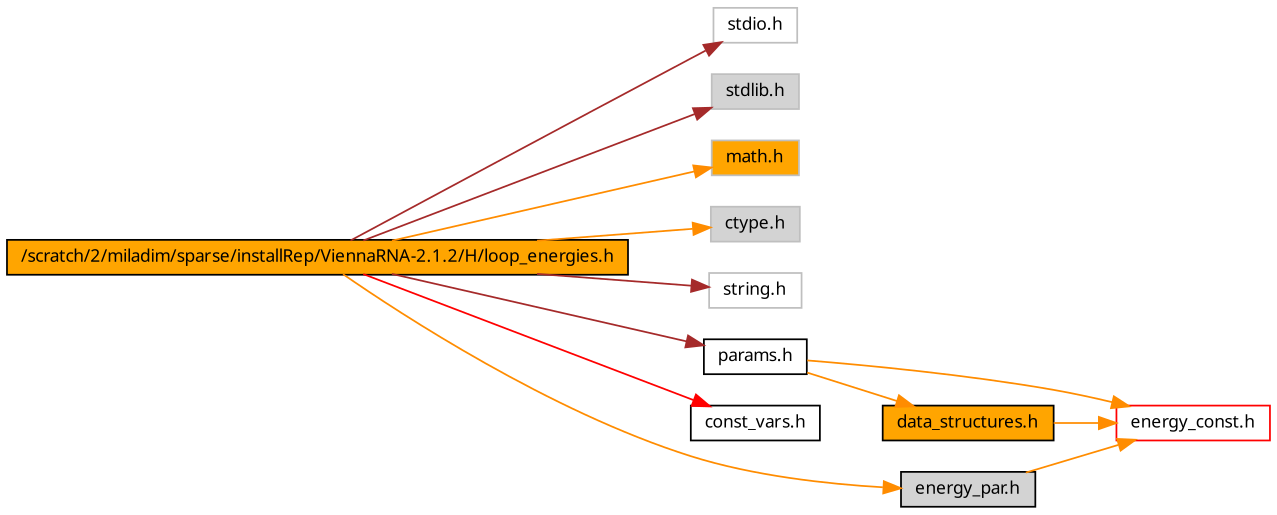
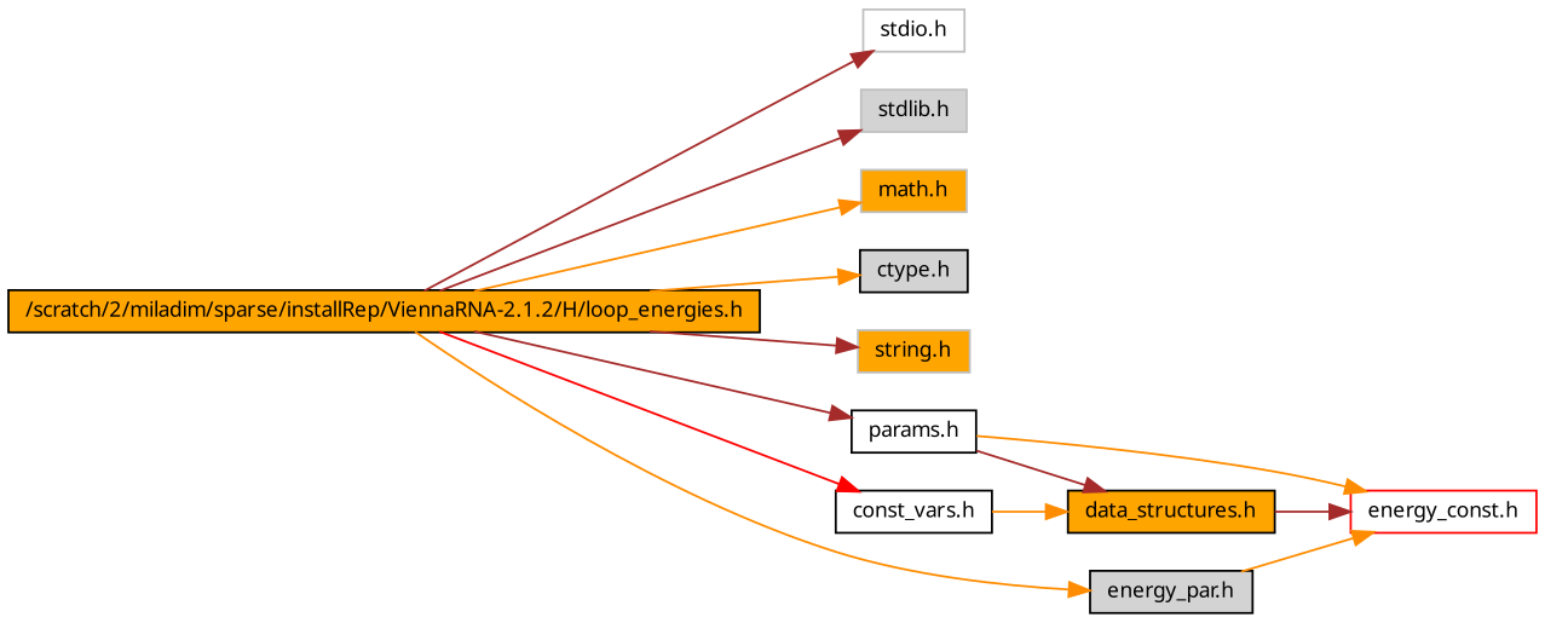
  digraph {
    rankdir=LR
    node [color=black fillcolor=white fontname="FreeSans.ttf" fontsize=10 shape=record style=filled]
    edge [color=darkorange fontname="FreeSans.ttf" fontsize=10 labelfontname="FreeSans.ttf" labelfontsize=10 style=solid]
    n1 [fillcolor=orange fontcolor=black height=0.2 label="/scratch/2/miladim/sparse/installRep/ViennaRNA-2.1.2/H/loop_energies.h" width=0.4]
    n2 [color=grey75 height=0.2 label="stdio.h" width=0.4]
    n3 [color=grey75 fillcolor=lightgrey height=0.2 label="stdlib.h" width=0.4]
    n4 [color=grey75 fillcolor=orange height=0.2 label="math.h" width=0.4]
-   n5 [color=grey75 fillcolor=lightgrey height=0.2 label="ctype.h" width=0.4]
-   n6 [color=grey75 height=0.2 label="string.h" width=0.4]
+   n5 [fillcolor=lightgrey height=0.2 label="ctype.h" width=0.4]
+   n6 [color=grey75 fillcolor=orange height=0.2 label="string.h" width=0.4]
    n7 [height=0.2 label="params.h" width=0.4]
    n8 [height=0.2 label="const_vars.h" width=0.4]
    n9 [fillcolor=lightgrey height=0.2 label="energy_par.h" width=0.4]
    n10 [color=red height=0.2 label="energy_const.h" width=0.4]
    n11 [fillcolor=orange height=0.2 label="data_structures.h" width=0.4]
    n1 -> n2 [color=brown]
    n1 -> n3 [color=brown]
    n1 -> n4
    n1 -> n5
    n1 -> n6 [color=brown]
    n1 -> n7 [color=brown]
    n1 -> n8 [color=red]
    n1 -> n9
    n7 -> n10
-   n7 -> n11
+   n7 -> n11 [color=brown]
+   n8 -> n11
    n9 -> n10
-   n11 -> n10
+   n11 -> n10 [color=brown]
  }
